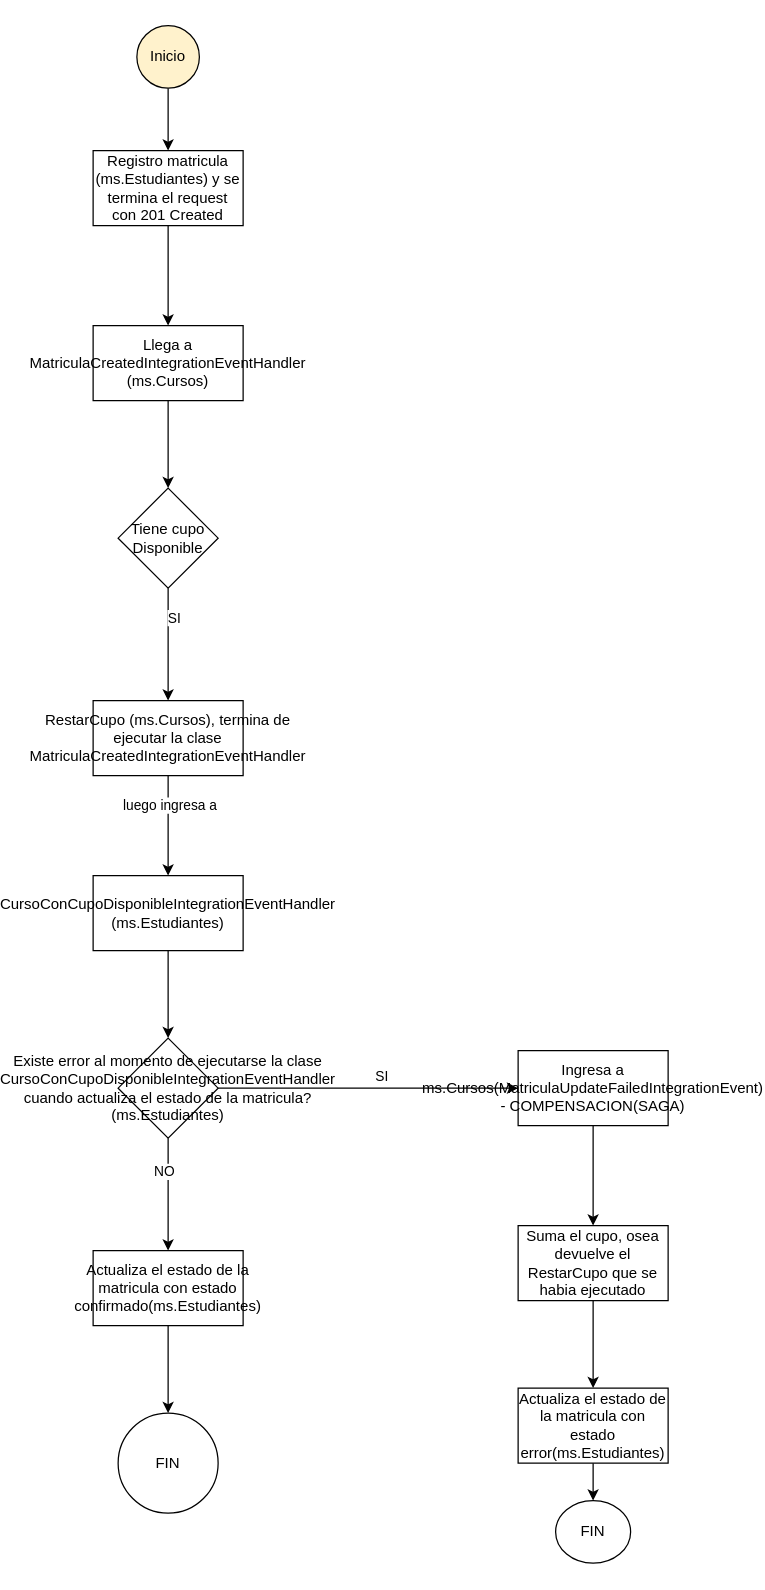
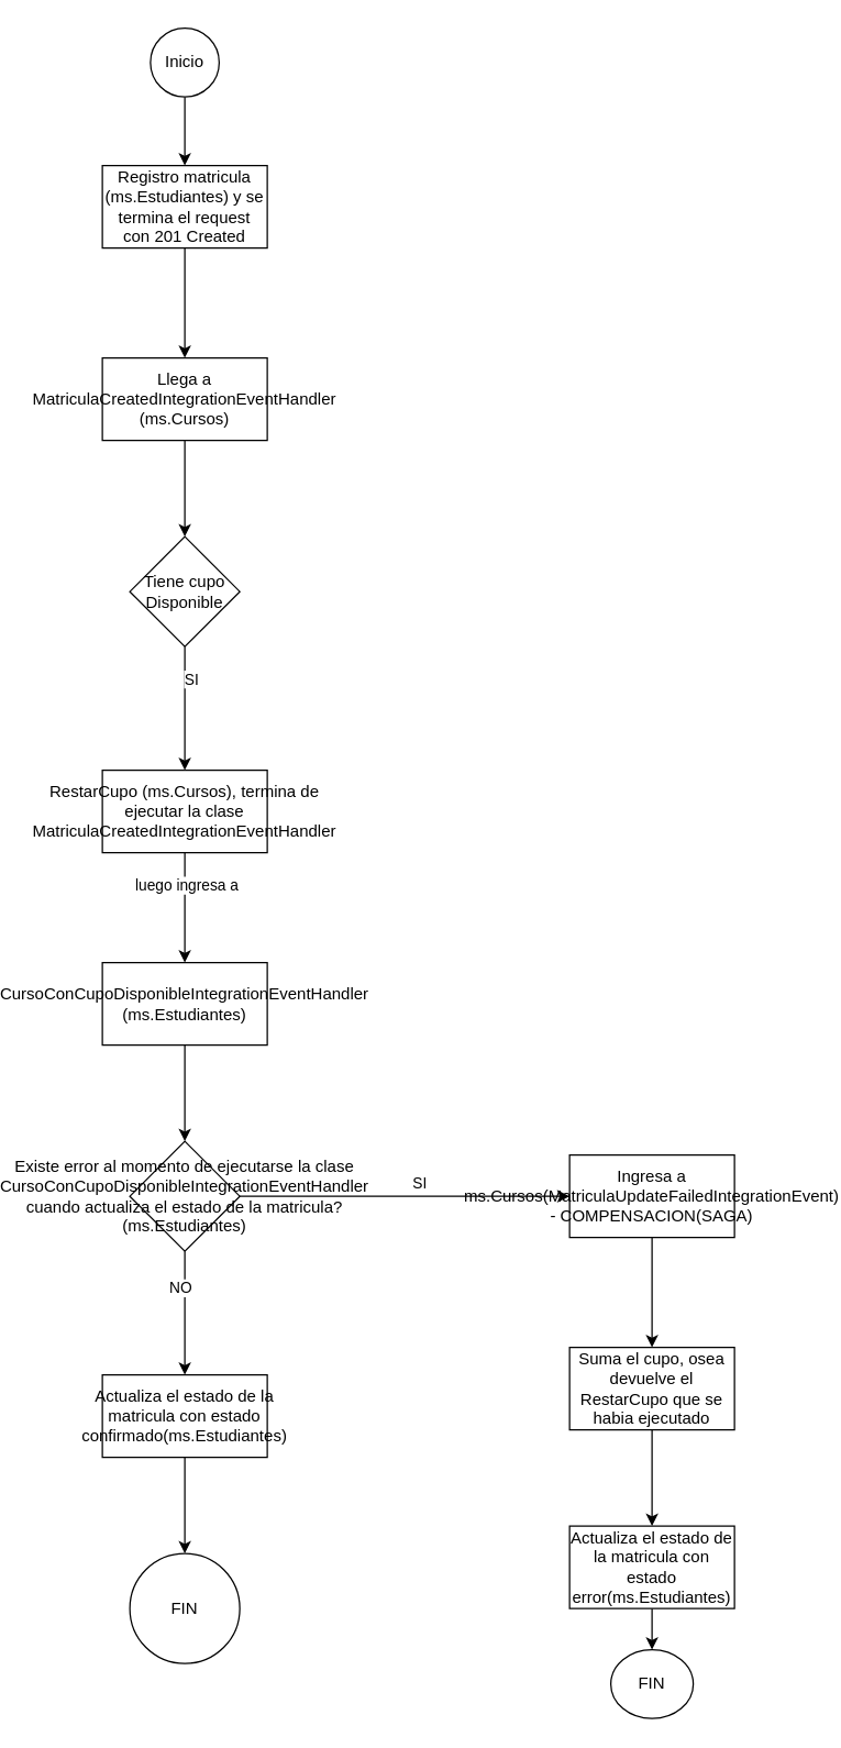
  <mxCell id="0" />
  <mxCell id="1" parent="0" />
  <mxCell id="2" value="" style="edgeStyle=orthogonalEdgeStyle;rounded=0;orthogonalLoop=1;jettySize=auto;html=1;" edge="1" parent="1" source="3" target="5"><mxGeometry relative="1" as="geometry" /></mxCell>
- <mxCell id="3" value="Inicio" style="ellipse;whiteSpace=wrap;html=1;fillColor=#fff2cc;" vertex="1" parent="1"><mxGeometry x="55" y="20" width="50" height="50" as="geometry" /></mxCell>
+ <mxCell id="3" value="Inicio" style="ellipse;whiteSpace=wrap;html=1;" vertex="1" parent="1"><mxGeometry x="55" y="20" width="50" height="50" as="geometry" /></mxCell>
  <mxCell id="4" value="" style="edgeStyle=orthogonalEdgeStyle;rounded=0;orthogonalLoop=1;jettySize=auto;html=1;" edge="1" parent="1" source="5" target="7"><mxGeometry relative="1" as="geometry" /></mxCell>
  <mxCell id="5" value="Registro matricula (ms.Estudiantes) y se termina el request con 201 Created" style="whiteSpace=wrap;html=1;" vertex="1" parent="1"><mxGeometry x="20" y="120" width="120" height="60" as="geometry" /></mxCell>
  <mxCell id="6" value="" style="edgeStyle=orthogonalEdgeStyle;rounded=0;orthogonalLoop=1;jettySize=auto;html=1;" edge="1" parent="1" source="7" target="10"><mxGeometry relative="1" as="geometry" /></mxCell>
  <mxCell id="7" value="Llega a MatriculaCreatedIntegrationEventHandler (ms.Cursos)" style="whiteSpace=wrap;html=1;" vertex="1" parent="1"><mxGeometry x="20" y="260" width="120" height="60" as="geometry" /></mxCell>
  <mxCell id="8" value="" style="edgeStyle=orthogonalEdgeStyle;rounded=0;orthogonalLoop=1;jettySize=auto;html=1;" edge="1" parent="1" source="10" target="13"><mxGeometry relative="1" as="geometry" /></mxCell>
  <mxCell id="9" value="SI" style="edgeLabel;html=1;align=center;verticalAlign=middle;resizable=0;points=[];" vertex="1" connectable="0" parent="8"><mxGeometry x="-0.489" y="4" relative="1" as="geometry"><mxPoint as="offset" /></mxGeometry></mxCell>
  <mxCell id="10" value="Tiene cupo Disponible" style="rhombus;whiteSpace=wrap;html=1;" vertex="1" parent="1"><mxGeometry x="40" y="390" width="80" height="80" as="geometry" /></mxCell>
  <mxCell id="11" value="" style="edgeStyle=orthogonalEdgeStyle;rounded=0;orthogonalLoop=1;jettySize=auto;html=1;" edge="1" parent="1" source="13" target="15"><mxGeometry relative="1" as="geometry" /></mxCell>
  <mxCell id="12" value="luego ingresa a&amp;nbsp;" style="edgeLabel;html=1;align=center;verticalAlign=middle;resizable=0;points=[];" vertex="1" connectable="0" parent="11"><mxGeometry x="-0.396" y="2" relative="1" as="geometry"><mxPoint y="-1" as="offset" /></mxGeometry></mxCell>
  <mxCell id="13" value="RestarCupo (ms.Cursos), termina de ejecutar la clase MatriculaCreatedIntegrationEventHandler" style="whiteSpace=wrap;html=1;" vertex="1" parent="1"><mxGeometry x="20" y="560" width="120" height="60" as="geometry" /></mxCell>
  <mxCell id="14" value="" style="edgeStyle=orthogonalEdgeStyle;rounded=0;orthogonalLoop=1;jettySize=auto;html=1;" edge="1" parent="1" source="15" target="20"><mxGeometry relative="1" as="geometry" /></mxCell>
  <mxCell id="15" value="CursoConCupoDisponibleIntegrationEventHandler&lt;div&gt;(ms.Estudiantes)&lt;/div&gt;" style="whiteSpace=wrap;html=1;" vertex="1" parent="1"><mxGeometry x="20" y="700" width="120" height="60" as="geometry" /></mxCell>
  <mxCell id="16" value="" style="edgeStyle=orthogonalEdgeStyle;rounded=0;orthogonalLoop=1;jettySize=auto;html=1;" edge="1" parent="1" source="20" target="22"><mxGeometry relative="1" as="geometry" /></mxCell>
  <mxCell id="17" value="NO" style="edgeLabel;html=1;align=center;verticalAlign=middle;resizable=0;points=[];" vertex="1" connectable="0" parent="16"><mxGeometry x="-0.423" y="-4" relative="1" as="geometry"><mxPoint as="offset" /></mxGeometry></mxCell>
  <mxCell id="18" value="" style="edgeStyle=orthogonalEdgeStyle;rounded=0;orthogonalLoop=1;jettySize=auto;html=1;" edge="1" parent="1" source="20" target="25"><mxGeometry relative="1" as="geometry" /></mxCell>
  <mxCell id="19" value="SI" style="edgeLabel;html=1;align=center;verticalAlign=middle;resizable=0;points=[];" vertex="1" connectable="0" parent="18"><mxGeometry x="0.497" y="3" relative="1" as="geometry"><mxPoint x="-50" y="-7" as="offset" /></mxGeometry></mxCell>
  <mxCell id="20" value="Existe error al momento de ejecutarse la clase CursoConCupoDisponibleIntegrationEventHandler&lt;div&gt;cuando actualiza el estado de la matricula?(ms.Estudiantes)&lt;/div&gt;" style="rhombus;whiteSpace=wrap;html=1;" vertex="1" parent="1"><mxGeometry x="40" y="830" width="80" height="80" as="geometry" /></mxCell>
  <mxCell id="21" value="" style="edgeStyle=orthogonalEdgeStyle;rounded=0;orthogonalLoop=1;jettySize=auto;html=1;" edge="1" parent="1" source="22" target="23"><mxGeometry relative="1" as="geometry" /></mxCell>
  <mxCell id="22" value="Actualiza el estado de la matricula con estado confirmado(ms.Estudiantes)" style="whiteSpace=wrap;html=1;" vertex="1" parent="1"><mxGeometry x="20" y="1000" width="120" height="60" as="geometry" /></mxCell>
  <mxCell id="23" value="FIN" style="ellipse;whiteSpace=wrap;html=1;" vertex="1" parent="1"><mxGeometry x="40" y="1130" width="80" height="80" as="geometry" /></mxCell>
  <mxCell id="24" value="" style="edgeStyle=orthogonalEdgeStyle;rounded=0;orthogonalLoop=1;jettySize=auto;html=1;" edge="1" parent="1" source="25" target="27"><mxGeometry relative="1" as="geometry" /></mxCell>
  <mxCell id="25" value="Ingresa a ms.Cursos(MatriculaUpdateFailedIntegrationEvent) - COMPENSACION(SAGA)" style="whiteSpace=wrap;html=1;" vertex="1" parent="1"><mxGeometry x="360" y="840" width="120" height="60" as="geometry" /></mxCell>
  <mxCell id="26" value="" style="edgeStyle=orthogonalEdgeStyle;rounded=0;orthogonalLoop=1;jettySize=auto;html=1;" edge="1" parent="1" source="27" target="29"><mxGeometry relative="1" as="geometry" /></mxCell>
  <mxCell id="27" value="Suma el cupo, osea devuelve el RestarCupo que se habia ejecutado" style="whiteSpace=wrap;html=1;" vertex="1" parent="1"><mxGeometry x="360" y="980" width="120" height="60" as="geometry" /></mxCell>
  <mxCell id="28" value="" style="edgeStyle=orthogonalEdgeStyle;rounded=0;orthogonalLoop=1;jettySize=auto;html=1;" edge="1" parent="1" source="29" target="30"><mxGeometry relative="1" as="geometry" /></mxCell>
  <mxCell id="29" value="Actualiza el estado de la matricula con estado error(ms.Estudiantes)" style="whiteSpace=wrap;html=1;" vertex="1" parent="1"><mxGeometry x="360" y="1110" width="120" height="60" as="geometry" /></mxCell>
  <mxCell id="30" value="FIN" style="ellipse;whiteSpace=wrap;html=1;" vertex="1" parent="1"><mxGeometry x="390" y="1200" width="60" height="50" as="geometry" /></mxCell>
